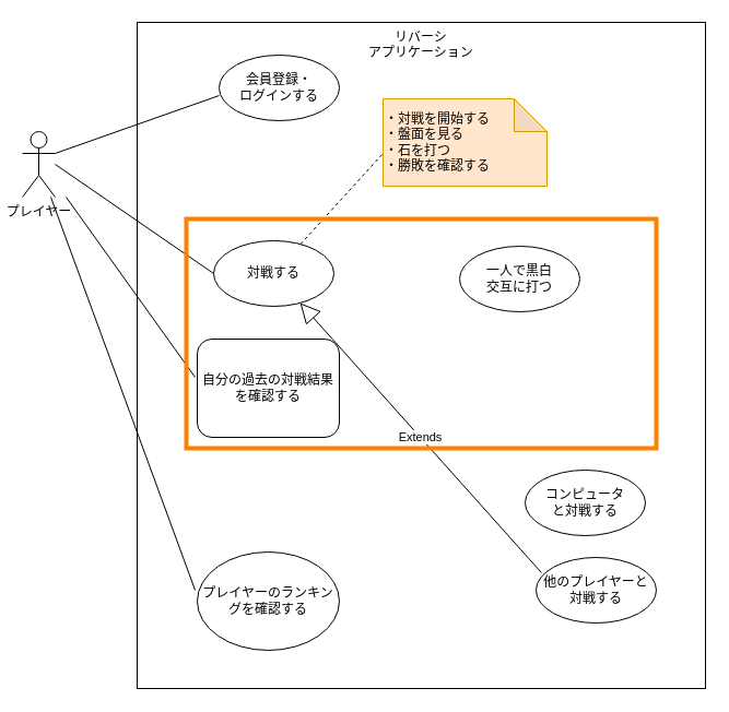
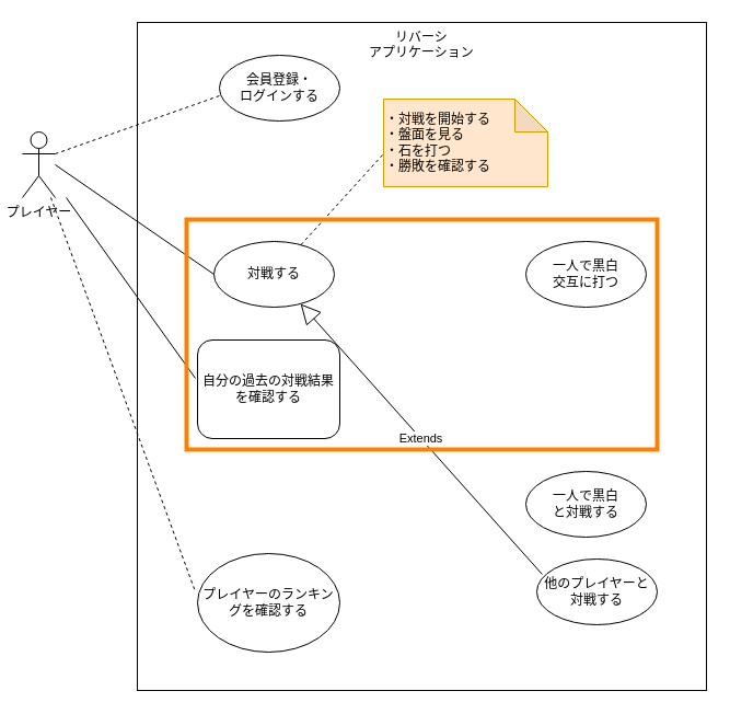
  <mxCell id="0" />
  <mxCell id="1" parent="0" />
  <mxCell id="2" value="リバーシ&lt;div&gt;アプリケーション&lt;/div&gt;" style="rounded=0;whiteSpace=wrap;html=1;verticalAlign=top;fillColor=none;" parent="1" vertex="1"><mxGeometry x="125" y="20" width="520" height="610" as="geometry" /></mxCell>
  <mxCell id="3" value="プレイヤー" style="shape=umlActor;verticalLabelPosition=bottom;verticalAlign=top;html=1;" parent="1" vertex="1"><mxGeometry x="20" y="120" width="30" height="60" as="geometry" /></mxCell>
  <mxCell id="4" value="対戦する" style="ellipse;whiteSpace=wrap;html=1;" parent="1" vertex="1"><mxGeometry x="195" y="220" width="110" height="60" as="geometry" /></mxCell>
  <mxCell id="5" value="" style="endArrow=none;html=1;entryX=0;entryY=0.5;entryDx=0;entryDy=0;" parent="1" target="4" edge="1"><mxGeometry relative="1" as="geometry"><mxPoint x="50" y="150" as="sourcePoint" /><mxPoint x="220" y="140" as="targetPoint" /></mxGeometry></mxCell>
  <mxCell id="6" value="&lt;div&gt;&lt;br&gt;&lt;/div&gt;&lt;div&gt;&lt;br&gt;&lt;/div&gt;" style="edgeLabel;resizable=0;html=1;align=right;verticalAlign=bottom;" parent="5" connectable="0" vertex="1"><mxGeometry x="1" relative="1" as="geometry" /></mxCell>
  <mxCell id="7" value="・対戦を開始する&lt;div&gt;・盤面を見る&lt;/div&gt;&lt;div&gt;・石を打つ&lt;/div&gt;&lt;div&gt;・勝敗を確認する&lt;/div&gt;" style="shape=note;whiteSpace=wrap;html=1;backgroundOutline=1;darkOpacity=0.05;fillColor=#ffe6cc;strokeColor=#d79b00;align=left;" parent="1" vertex="1"><mxGeometry x="350" y="90" width="150" height="80" as="geometry" /></mxCell>
  <mxCell id="8" value="" style="endArrow=none;dashed=1;html=1;" parent="1" source="4" edge="1"><mxGeometry width="50" height="50" relative="1" as="geometry"><mxPoint x="300" y="190" as="sourcePoint" /><mxPoint x="350" y="140" as="targetPoint" /></mxGeometry></mxCell>
  <mxCell id="9" value="自分の過去の対戦結果を確認する" style="whiteSpace=wrap;html=1;rounded=1;" parent="1" vertex="1"><mxGeometry x="180" y="310" width="130" height="90" as="geometry" /></mxCell>
  <mxCell id="10" value="会員登録・&lt;div&gt;ログインする&lt;/div&gt;" style="ellipse;whiteSpace=wrap;html=1;" parent="1" vertex="1"><mxGeometry x="200" y="50" width="110" height="60" as="geometry" /></mxCell>
- <mxCell id="11" value="" style="endArrow=none;html=1;entryX=0;entryY=0.617;entryDx=0;entryDy=0;exitX=1;exitY=0.333;exitDx=0;exitDy=0;exitPerimeter=0;entryPerimeter=0;" parent="1" source="3" target="10" edge="1"><mxGeometry relative="1" as="geometry"><mxPoint x="50" y="50" as="sourcePoint" /><mxPoint x="200" y="80" as="targetPoint" /></mxGeometry></mxCell>
+ <mxCell id="11" value="" style="endArrow=none;html=1;entryX=0;entryY=0.617;entryDx=0;entryDy=0;exitX=1;exitY=0.333;exitDx=0;exitDy=0;exitPerimeter=0;entryPerimeter=0;dashed=1;" parent="1" source="3" target="10" edge="1"><mxGeometry relative="1" as="geometry"><mxPoint x="50" y="50" as="sourcePoint" /><mxPoint x="200" y="80" as="targetPoint" /></mxGeometry></mxCell>
  <mxCell id="12" value="&lt;div&gt;&lt;br&gt;&lt;/div&gt;&lt;div&gt;&lt;br&gt;&lt;/div&gt;" style="edgeLabel;resizable=0;html=1;align=right;verticalAlign=bottom;" parent="11" connectable="0" vertex="1"><mxGeometry x="1" relative="1" as="geometry" /></mxCell>
  <mxCell id="13" value="" style="endArrow=none;html=1;entryX=-0.015;entryY=0.389;entryDx=0;entryDy=0;entryPerimeter=0;" parent="1" target="9" edge="1"><mxGeometry relative="1" as="geometry"><mxPoint x="60" y="180" as="sourcePoint" /><mxPoint x="200" y="280" as="targetPoint" /></mxGeometry></mxCell>
  <mxCell id="14" value="&lt;div&gt;&lt;br&gt;&lt;/div&gt;&lt;div&gt;&lt;br&gt;&lt;/div&gt;" style="edgeLabel;resizable=0;html=1;align=right;verticalAlign=bottom;" parent="13" connectable="0" vertex="1"><mxGeometry x="1" relative="1" as="geometry" /></mxCell>
  <mxCell id="15" value="プレイヤーのランキングを確認する" style="ellipse;whiteSpace=wrap;html=1;" parent="1" vertex="1"><mxGeometry x="180" y="505" width="130" height="90" as="geometry" /></mxCell>
- <mxCell id="16" value="" style="endArrow=none;html=1;entryX=-0.015;entryY=0.389;entryDx=0;entryDy=0;entryPerimeter=0;" parent="1" source="3" target="15" edge="1"><mxGeometry relative="1" as="geometry"><mxPoint x="50" y="275" as="sourcePoint" /><mxPoint x="200" y="375" as="targetPoint" /></mxGeometry></mxCell>
+ <mxCell id="16" value="" style="endArrow=none;html=1;entryX=-0.015;entryY=0.389;entryDx=0;entryDy=0;entryPerimeter=0;dashed=1;" parent="1" source="3" target="15" edge="1"><mxGeometry relative="1" as="geometry"><mxPoint x="50" y="275" as="sourcePoint" /><mxPoint x="200" y="375" as="targetPoint" /></mxGeometry></mxCell>
  <mxCell id="17" value="&lt;div&gt;&lt;br&gt;&lt;/div&gt;&lt;div&gt;&lt;br&gt;&lt;/div&gt;" style="edgeLabel;resizable=0;html=1;align=right;verticalAlign=bottom;" parent="16" connectable="0" vertex="1"><mxGeometry x="1" relative="1" as="geometry" /></mxCell>
- <mxCell id="18" value="一人で黒白&lt;div&gt;交互に打つ&lt;/div&gt;" style="ellipse;whiteSpace=wrap;html=1;" parent="1" vertex="1"><mxGeometry x="420" y="225" width="110" height="60" as="geometry" /></mxCell>
- <mxCell id="19" value="コンピュータ&lt;div&gt;と対戦する&lt;/div&gt;" style="ellipse;whiteSpace=wrap;html=1;" parent="1" vertex="1"><mxGeometry x="480" y="430" width="110" height="60" as="geometry" /></mxCell>
+ <mxCell id="18" value="一人で黒白&lt;div&gt;交互に打つ&lt;/div&gt;" style="ellipse;whiteSpace=wrap;html=1;" parent="1" vertex="1"><mxGeometry x="480" y="220" width="110" height="60" as="geometry" /></mxCell>
+ <mxCell id="19" value="一人で黒白&lt;div&gt;と対戦する&lt;/div&gt;" style="ellipse;whiteSpace=wrap;html=1;" parent="1" vertex="1"><mxGeometry x="480" y="430" width="110" height="60" as="geometry" /></mxCell>
  <mxCell id="20" value="他のプレイヤーと&lt;div&gt;対戦する&lt;/div&gt;" style="ellipse;whiteSpace=wrap;html=1;" parent="1" vertex="1"><mxGeometry x="490" y="510" width="110" height="60" as="geometry" /></mxCell>
  <mxCell id="21" value="Extends" style="endArrow=block;endSize=16;endFill=0;html=1;exitX=0.045;exitY=0.233;exitDx=0;exitDy=0;exitPerimeter=0;" parent="1" source="20" target="4" edge="1"><mxGeometry width="160" relative="1" as="geometry"><mxPoint x="510.5" y="355" as="sourcePoint" /><mxPoint x="329.5" y="332" as="targetPoint" /></mxGeometry></mxCell>
  <mxCell id="22" value="" style="rounded=0;whiteSpace=wrap;html=1;fillColor=none;strokeColor=#FF8000;strokeWidth=4;" parent="1" vertex="1"><mxGeometry x="170" y="200" width="430" height="210" as="geometry" /></mxCell>
